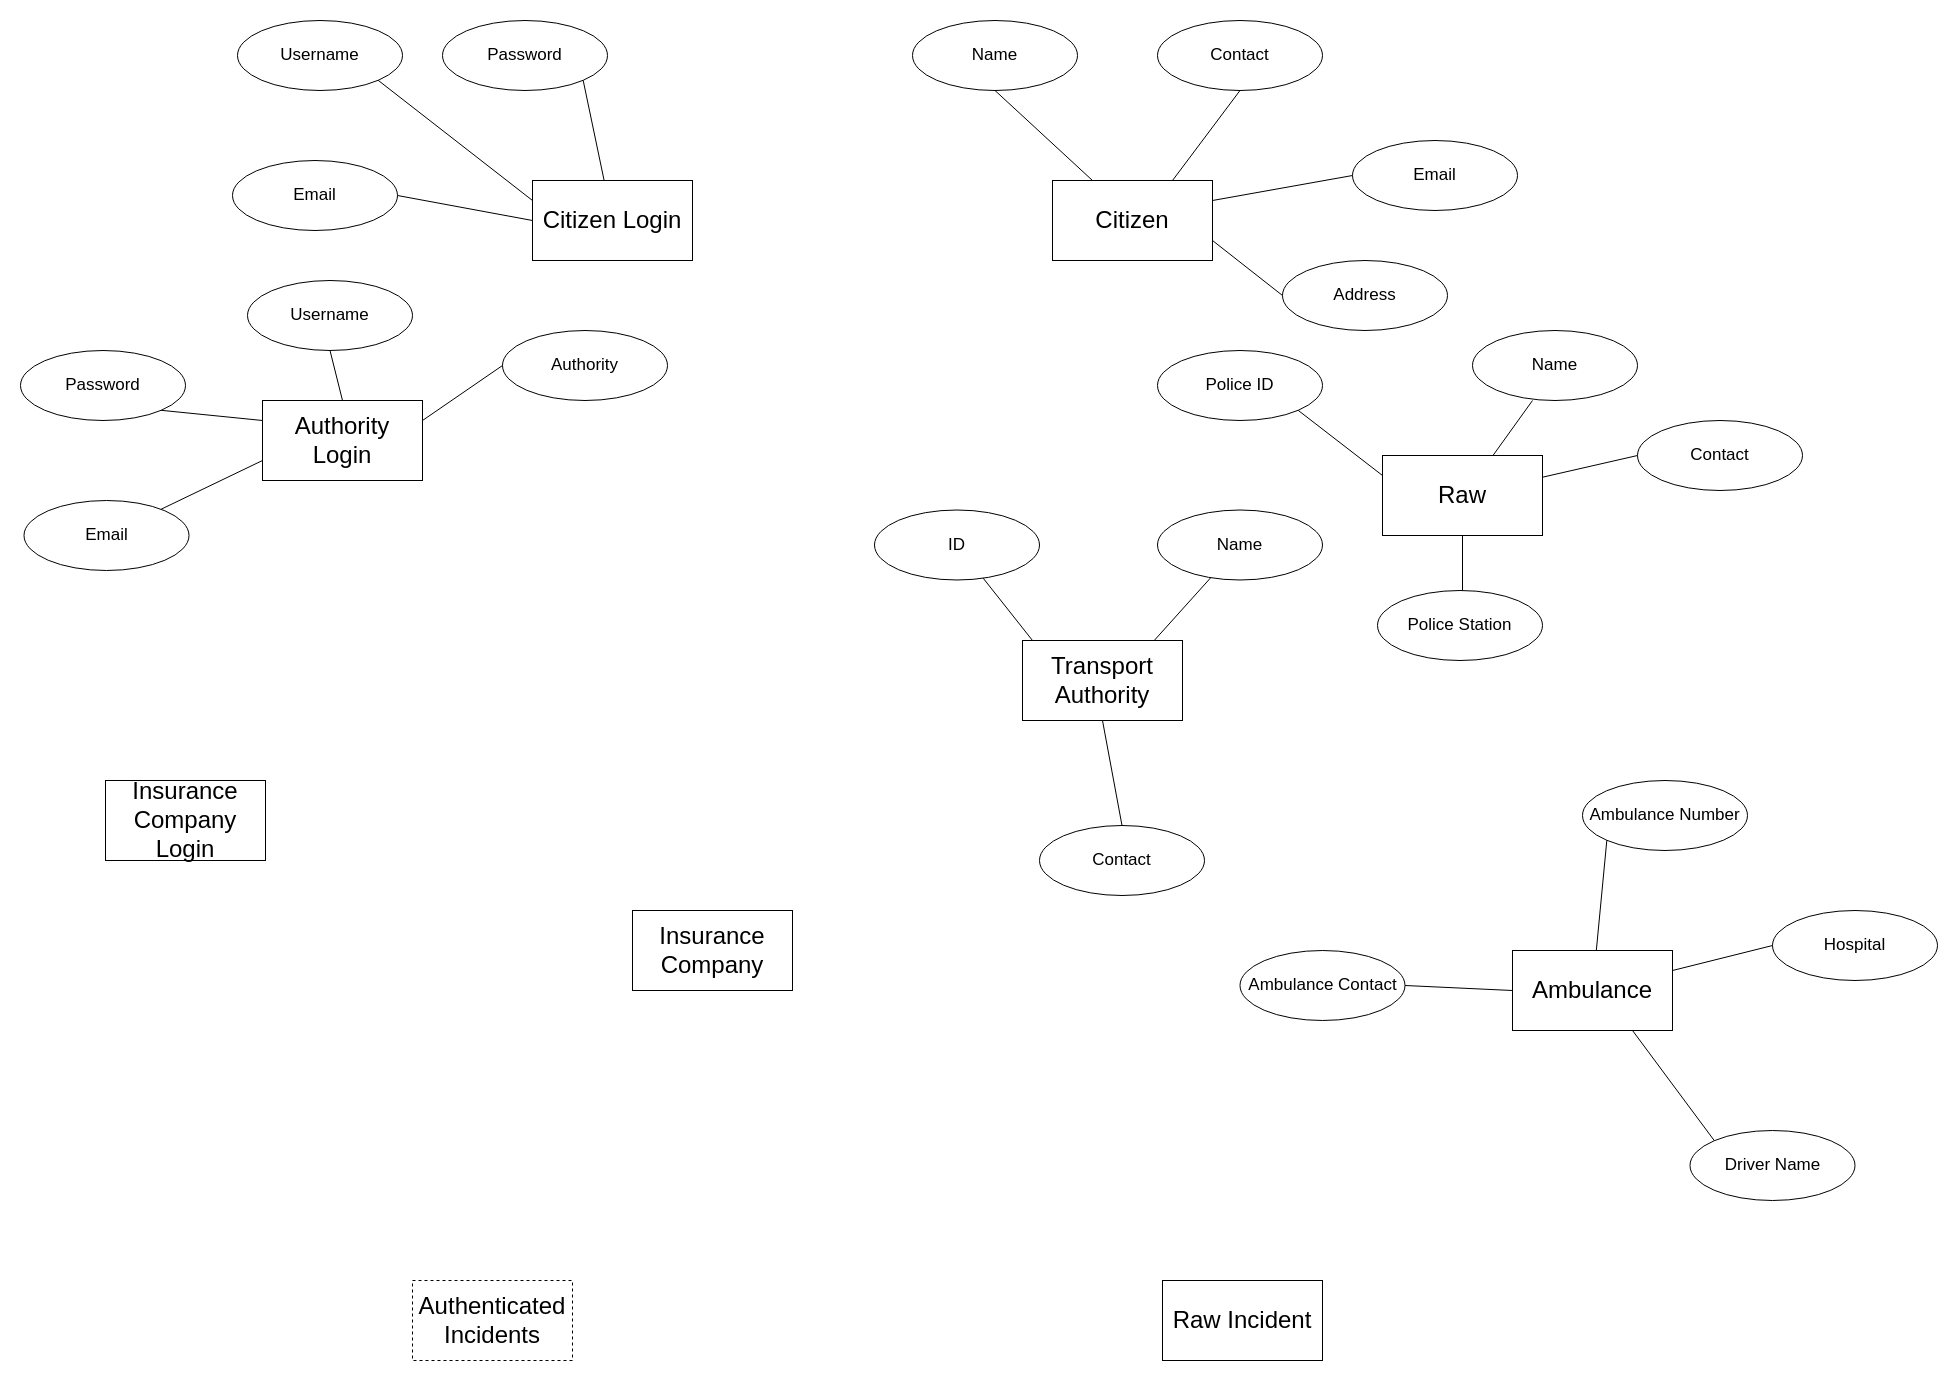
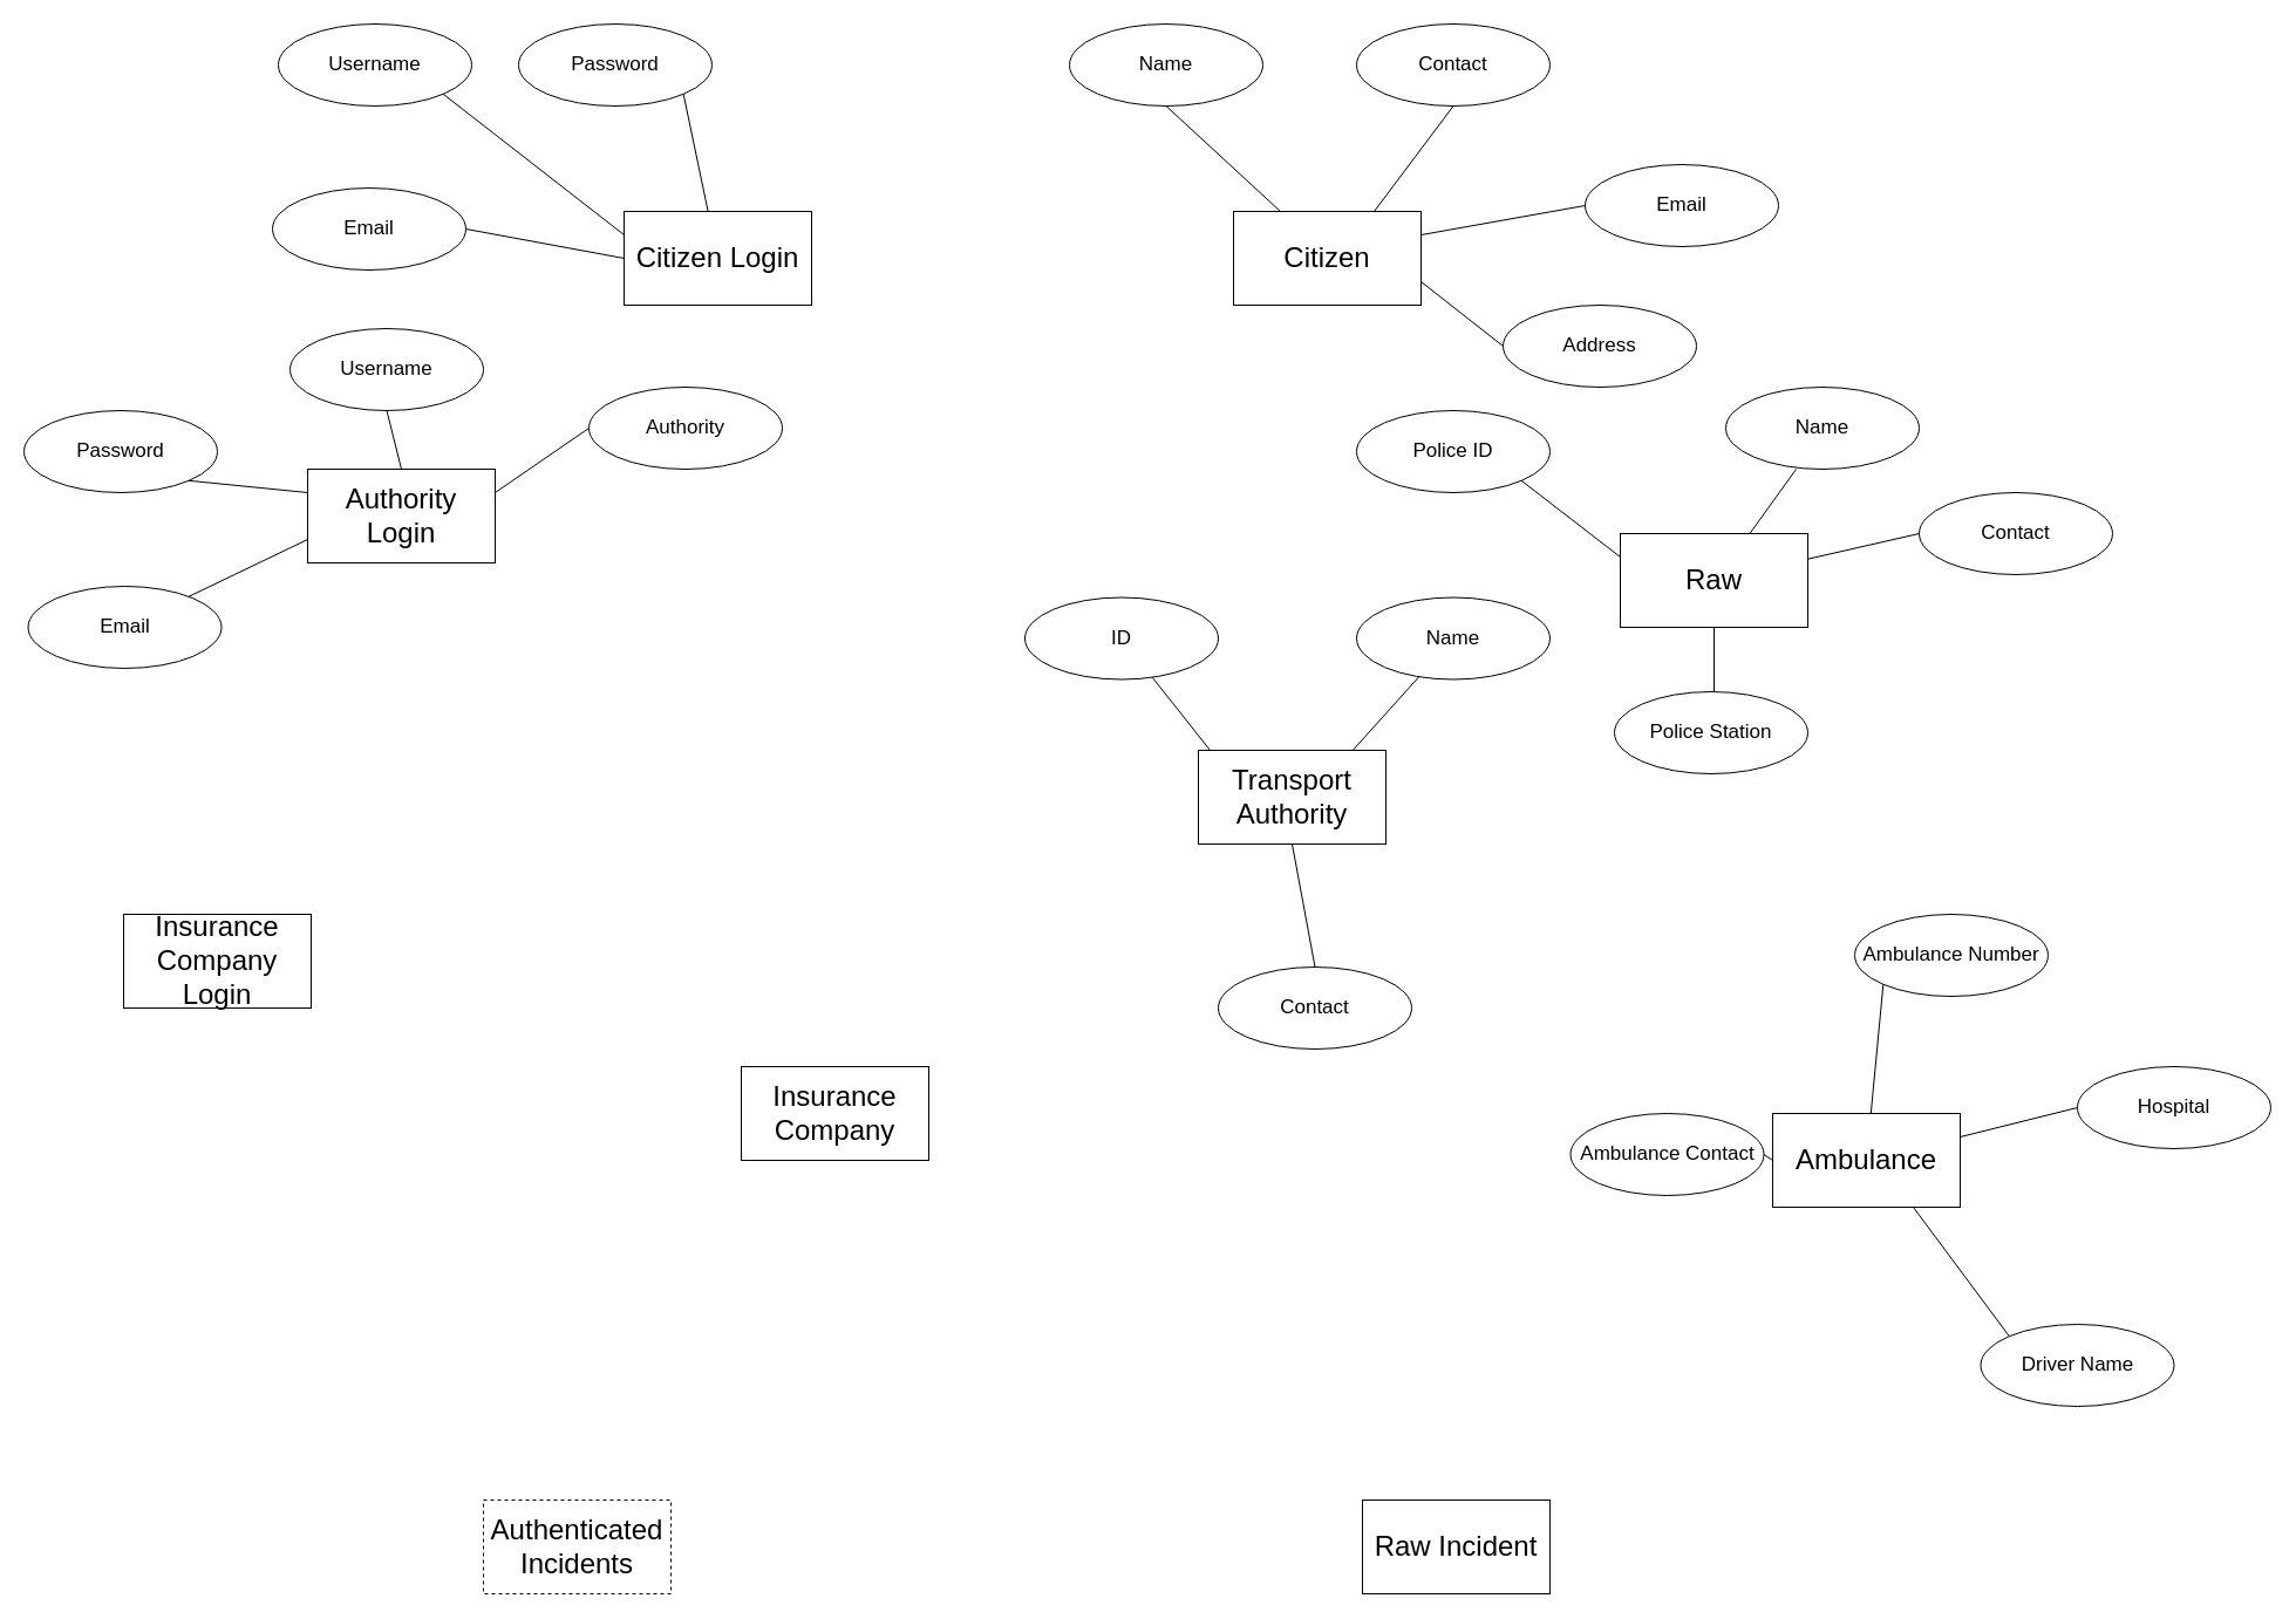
  <mxCell id="0" />
  <mxCell id="1" parent="0" />
  <mxCell id="2" value="&lt;font style=&quot;font-size: 24px&quot;&gt;Authenticated Incidents&lt;/font&gt;" style="rounded=0;whiteSpace=wrap;html=1;dashed=1;" vertex="1" parent="1"><mxGeometry x="412" y="1280" width="160" height="80" as="geometry" /></mxCell>
  <mxCell id="3" value="&lt;font style=&quot;font-size: 24px&quot;&gt;Ambulance&lt;/font&gt;" style="rounded=0;whiteSpace=wrap;html=1;" vertex="1" parent="1"><mxGeometry x="1512" y="950" width="160" height="80" as="geometry" /></mxCell>
  <mxCell id="4" value="&lt;font style=&quot;font-size: 24px&quot;&gt;Raw&lt;/font&gt;" style="rounded=0;whiteSpace=wrap;html=1;" vertex="1" parent="1"><mxGeometry x="1382" y="455" width="160" height="80" as="geometry" /></mxCell>
  <mxCell id="5" value="&lt;font style=&quot;font-size: 24px&quot;&gt;Authority Login&lt;/font&gt;" style="rounded=0;whiteSpace=wrap;html=1;" vertex="1" parent="1"><mxGeometry x="262" y="400" width="160" height="80" as="geometry" /></mxCell>
  <mxCell id="6" value="&lt;font style=&quot;font-size: 24px&quot;&gt;Citizen Login&lt;/font&gt;" style="rounded=0;whiteSpace=wrap;html=1;" vertex="1" parent="1"><mxGeometry y="180" width="160" height="80" as="geometry" x="532" /></mxCell>
  <mxCell id="7" value="&lt;font style=&quot;font-size: 24px&quot;&gt;Citizen&lt;/font&gt;" style="rounded=0;whiteSpace=wrap;html=1;" vertex="1" parent="1"><mxGeometry x="1052" y="180" width="160" height="80" as="geometry" /></mxCell>
  <mxCell id="8" value="&lt;font style=&quot;font-size: 24px&quot;&gt;Raw Incident&lt;/font&gt;" style="rounded=0;whiteSpace=wrap;html=1;" vertex="1" parent="1"><mxGeometry x="1162" y="1280" width="160" height="80" as="geometry" /></mxCell>
  <mxCell id="9" value="&lt;font style=&quot;font-size: 24px&quot;&gt;Insurance Company&lt;/font&gt;" style="rounded=0;whiteSpace=wrap;html=1;" vertex="1" parent="1"><mxGeometry x="632" y="910" width="160" height="80" as="geometry" /></mxCell>
  <mxCell id="10" value="&lt;font style=&quot;font-size: 24px&quot;&gt;Insurance Company Login&lt;/font&gt;" style="rounded=0;whiteSpace=wrap;html=1;" vertex="1" parent="1"><mxGeometry x="105" y="780" width="160" height="80" as="geometry" /></mxCell>
  <mxCell id="11" value="&lt;font style=&quot;font-size: 24px&quot;&gt;Transport Authority&lt;/font&gt;" style="rounded=0;whiteSpace=wrap;html=1;" vertex="1" parent="1"><mxGeometry x="1022" y="640" width="160" height="80" as="geometry" /></mxCell>
  <mxCell id="12" value="&lt;font style=&quot;font-size: 17px&quot;&gt;Username&lt;/font&gt;" style="ellipse;whiteSpace=wrap;html=1;" vertex="1" parent="1"><mxGeometry x="237" y="20" width="165" height="70" as="geometry" /></mxCell>
  <mxCell id="13" value="&lt;font style=&quot;font-size: 17px&quot;&gt;Name&lt;/font&gt;" style="ellipse;whiteSpace=wrap;html=1;" vertex="1" parent="1"><mxGeometry x="912" y="20" width="165" height="70" as="geometry" /></mxCell>
  <mxCell id="14" value="&lt;font style=&quot;font-size: 17px&quot;&gt;Email&lt;/font&gt;" style="ellipse;whiteSpace=wrap;html=1;" vertex="1" parent="1"><mxGeometry x="232" y="160" width="165" height="70" as="geometry" /></mxCell>
  <mxCell id="15" value="&lt;font style=&quot;font-size: 17px&quot;&gt;Password&lt;/font&gt;" style="ellipse;whiteSpace=wrap;html=1;" vertex="1" parent="1"><mxGeometry x="442" y="20" width="165" height="70" as="geometry" /></mxCell>
  <mxCell id="16" value="&lt;font style=&quot;font-size: 17px&quot;&gt;Address&lt;/font&gt;" style="ellipse;whiteSpace=wrap;html=1;" vertex="1" parent="1"><mxGeometry x="1282" y="260" width="165" height="70" as="geometry" /></mxCell>
  <mxCell id="17" value="&lt;font style=&quot;font-size: 17px&quot;&gt;Email&lt;/font&gt;" style="ellipse;whiteSpace=wrap;html=1;" vertex="1" parent="1"><mxGeometry x="1352" y="140" width="165" height="70" as="geometry" /></mxCell>
  <mxCell id="18" value="&lt;font style=&quot;font-size: 17px&quot;&gt;Contact&lt;/font&gt;" style="ellipse;whiteSpace=wrap;html=1;" vertex="1" parent="1"><mxGeometry x="1157" y="20" width="165" height="70" as="geometry" /></mxCell>
  <mxCell id="19" value="" style="endArrow=none;html=1;entryX=1;entryY=1;entryDx=0;entryDy=0;exitX=0;exitY=0.25;exitDx=0;exitDy=0;" edge="1" parent="1" source="6" target="12"><mxGeometry width="50" height="50" relative="1" as="geometry"><mxPoint x="432" y="190" as="sourcePoint" /><mxPoint x="482" y="140" as="targetPoint" /></mxGeometry></mxCell>
  <mxCell id="20" value="" style="endArrow=none;html=1;entryX=1;entryY=1;entryDx=0;entryDy=0;" edge="1" parent="1" source="6" target="15"><mxGeometry width="50" height="50" relative="1" as="geometry"><mxPoint x="592" y="160" as="sourcePoint" /><mxPoint x="642" y="110" as="targetPoint" /></mxGeometry></mxCell>
  <mxCell id="21" value="" style="endArrow=none;html=1;exitX=1;exitY=0.5;exitDx=0;exitDy=0;entryX=0;entryY=0.5;entryDx=0;entryDy=0;" edge="1" parent="1" source="14" target="6"><mxGeometry width="50" height="50" relative="1" as="geometry"><mxPoint x="422" y="250" as="sourcePoint" /><mxPoint x="472" y="200" as="targetPoint" /></mxGeometry></mxCell>
  <mxCell id="22" value="" style="endArrow=none;html=1;entryX=0.5;entryY=1;entryDx=0;entryDy=0;exitX=0.75;exitY=0;exitDx=0;exitDy=0;" edge="1" parent="1" source="7" target="18"><mxGeometry width="50" height="50" relative="1" as="geometry"><mxPoint x="1162" y="160" as="sourcePoint" /><mxPoint x="1212" y="110" as="targetPoint" /></mxGeometry></mxCell>
  <mxCell id="23" value="" style="endArrow=none;html=1;entryX=0.5;entryY=1;entryDx=0;entryDy=0;exitX=0.25;exitY=0;exitDx=0;exitDy=0;" edge="1" parent="1" source="7" target="13"><mxGeometry width="50" height="50" relative="1" as="geometry"><mxPoint x="962" y="180" as="sourcePoint" /><mxPoint x="1012" y="130" as="targetPoint" /></mxGeometry></mxCell>
  <mxCell id="24" value="" style="endArrow=none;html=1;entryX=0;entryY=0.5;entryDx=0;entryDy=0;exitX=1;exitY=0.25;exitDx=0;exitDy=0;" edge="1" parent="1" source="7" target="17"><mxGeometry width="50" height="50" relative="1" as="geometry"><mxPoint x="1262" y="220" as="sourcePoint" /><mxPoint x="1312" y="170" as="targetPoint" /></mxGeometry></mxCell>
  <mxCell id="25" value="" style="endArrow=none;html=1;entryX=0;entryY=0.5;entryDx=0;entryDy=0;exitX=1;exitY=0.75;exitDx=0;exitDy=0;" edge="1" parent="1" source="7" target="16"><mxGeometry width="50" height="50" relative="1" as="geometry"><mxPoint x="1252" y="290" as="sourcePoint" /><mxPoint x="1302" y="240" as="targetPoint" /></mxGeometry></mxCell>
  <mxCell id="26" value="&lt;font style=&quot;font-size: 17px&quot;&gt;Username&lt;/font&gt;" style="ellipse;whiteSpace=wrap;html=1;" vertex="1" parent="1"><mxGeometry x="247" y="280" width="165" height="70" as="geometry" /></mxCell>
  <mxCell id="27" value="&lt;font style=&quot;font-size: 17px&quot;&gt;Authority&lt;/font&gt;" style="ellipse;whiteSpace=wrap;html=1;" vertex="1" parent="1"><mxGeometry x="502" y="330" width="165" height="70" as="geometry" /></mxCell>
  <mxCell id="28" value="&lt;font style=&quot;font-size: 17px&quot;&gt;Password&lt;/font&gt;" style="ellipse;whiteSpace=wrap;html=1;" vertex="1" parent="1"><mxGeometry x="20" y="350" width="165" height="70" as="geometry" /></mxCell>
  <mxCell id="29" value="&lt;font style=&quot;font-size: 17px&quot;&gt;Email&lt;/font&gt;" style="ellipse;whiteSpace=wrap;html=1;" vertex="1" parent="1"><mxGeometry x="23.5" y="500" width="165" height="70" as="geometry" /></mxCell>
  <mxCell id="30" value="" style="endArrow=none;html=1;entryX=0.5;entryY=1;entryDx=0;entryDy=0;exitX=0.5;exitY=0;exitDx=0;exitDy=0;" edge="1" parent="1" source="5" target="26"><mxGeometry width="50" height="50" relative="1" as="geometry"><mxPoint x="302" y="400" as="sourcePoint" /><mxPoint x="352" y="350" as="targetPoint" /></mxGeometry></mxCell>
  <mxCell id="31" value="" style="endArrow=none;html=1;exitX=1;exitY=1;exitDx=0;exitDy=0;entryX=0;entryY=0.25;entryDx=0;entryDy=0;" edge="1" parent="1" source="28" target="5"><mxGeometry width="50" height="50" relative="1" as="geometry"><mxPoint x="182" y="460" as="sourcePoint" /><mxPoint x="232" y="410" as="targetPoint" /></mxGeometry></mxCell>
  <mxCell id="32" value="" style="endArrow=none;html=1;entryX=0;entryY=0.75;entryDx=0;entryDy=0;" edge="1" parent="1" source="29" target="5"><mxGeometry width="50" height="50" relative="1" as="geometry"><mxPoint x="202" y="520" as="sourcePoint" /><mxPoint x="252" y="470" as="targetPoint" /></mxGeometry></mxCell>
  <mxCell id="33" value="" style="endArrow=none;html=1;entryX=0;entryY=0.5;entryDx=0;entryDy=0;exitX=1;exitY=0.25;exitDx=0;exitDy=0;" edge="1" parent="1" source="5" target="27"><mxGeometry width="50" height="50" relative="1" as="geometry"><mxPoint x="422" y="410" as="sourcePoint" /><mxPoint x="472" y="360" as="targetPoint" /></mxGeometry></mxCell>
  <mxCell id="34" value="&lt;font style=&quot;font-size: 17px&quot;&gt;Name&lt;/font&gt;" style="ellipse;whiteSpace=wrap;html=1;" vertex="1" parent="1"><mxGeometry x="1472" y="330" width="165" height="70" as="geometry" /></mxCell>
  <mxCell id="35" value="&lt;font style=&quot;font-size: 17px&quot;&gt;Contact&lt;/font&gt;" style="ellipse;whiteSpace=wrap;html=1;" vertex="1" parent="1"><mxGeometry x="1637" y="420" width="165" height="70" as="geometry" /></mxCell>
  <mxCell id="36" value="&lt;font style=&quot;font-size: 17px&quot;&gt;Police Station&lt;/font&gt;" style="ellipse;whiteSpace=wrap;html=1;" vertex="1" parent="1"><mxGeometry x="1377" y="590" width="165" height="70" as="geometry" /></mxCell>
  <mxCell id="37" value="&lt;font style=&quot;font-size: 17px&quot;&gt;Police ID&lt;/font&gt;" style="ellipse;whiteSpace=wrap;html=1;" vertex="1" parent="1"><mxGeometry x="1157" y="350" width="165" height="70" as="geometry" /></mxCell>
  <mxCell id="38" value="" style="endArrow=none;html=1;entryX=1;entryY=1;entryDx=0;entryDy=0;exitX=0;exitY=0.25;exitDx=0;exitDy=0;" edge="1" parent="1" source="4" target="37"><mxGeometry width="50" height="50" relative="1" as="geometry"><mxPoint x="1292" y="470" as="sourcePoint" /><mxPoint x="1342" y="420" as="targetPoint" /></mxGeometry></mxCell>
  <mxCell id="39" value="" style="endArrow=none;html=1;exitX=0.688;exitY=0.007;exitDx=0;exitDy=0;exitPerimeter=0;" edge="1" parent="1" source="4"><mxGeometry width="50" height="50" relative="1" as="geometry"><mxPoint x="1482" y="450" as="sourcePoint" /><mxPoint x="1532" y="400" as="targetPoint" /></mxGeometry></mxCell>
  <mxCell id="40" value="" style="endArrow=none;html=1;entryX=0;entryY=0.5;entryDx=0;entryDy=0;" edge="1" parent="1" source="4" target="35"><mxGeometry width="50" height="50" relative="1" as="geometry"><mxPoint x="1542" y="545" as="sourcePoint" /><mxPoint x="1612.711" y="495" as="targetPoint" /></mxGeometry></mxCell>
  <mxCell id="41" value="" style="endArrow=none;html=1;" edge="1" parent="1" source="4"><mxGeometry width="50" height="50" relative="1" as="geometry"><mxPoint x="1462" y="585" as="sourcePoint" /><mxPoint x="1462" y="590" as="targetPoint" /></mxGeometry></mxCell>
  <mxCell id="42" value="&lt;font style=&quot;font-size: 17px&quot;&gt;Ambulance Number&lt;/font&gt;" style="ellipse;whiteSpace=wrap;html=1;" vertex="1" parent="1"><mxGeometry x="1582" y="780" width="165" height="70" as="geometry" /></mxCell>
  <mxCell id="43" value="&lt;font style=&quot;font-size: 17px&quot;&gt;Hospital&lt;/font&gt;" style="ellipse;whiteSpace=wrap;html=1;" vertex="1" parent="1"><mxGeometry x="1772" y="910" width="165" height="70" as="geometry" /></mxCell>
  <mxCell id="44" value="&lt;font style=&quot;font-size: 17px&quot;&gt;Driver Name&lt;/font&gt;" style="ellipse;whiteSpace=wrap;html=1;" vertex="1" parent="1"><mxGeometry x="1689.5" y="1130" width="165" height="70" as="geometry" /></mxCell>
- <mxCell id="45" value="&lt;span style=&quot;font-size: 17px&quot;&gt;Ambulance Contact&lt;/span&gt;" style="ellipse;whiteSpace=wrap;html=1;" vertex="1" parent="1"><mxGeometry x="1239.5" y="950" width="165" height="70" as="geometry" /></mxCell>
+ <mxCell id="45" value="&lt;span style=&quot;font-size: 17px&quot;&gt;Ambulance Contact&lt;/span&gt;" style="ellipse;whiteSpace=wrap;html=1;" vertex="1" parent="1"><mxGeometry x="1339.5" y="950" width="165" height="70" as="geometry" /></mxCell>
  <mxCell id="46" value="" style="endArrow=none;html=1;entryX=0;entryY=1;entryDx=0;entryDy=0;" edge="1" parent="1" source="3" target="42"><mxGeometry width="50" height="50" relative="1" as="geometry"><mxPoint x="1592" y="940" as="sourcePoint" /><mxPoint x="1642" y="890" as="targetPoint" /></mxGeometry></mxCell>
  <mxCell id="47" value="" style="endArrow=none;html=1;entryX=0;entryY=0.5;entryDx=0;entryDy=0;" edge="1" parent="1" source="3" target="43"><mxGeometry width="50" height="50" relative="1" as="geometry"><mxPoint x="1682" y="970" as="sourcePoint" /><mxPoint x="1732" y="920" as="targetPoint" /></mxGeometry></mxCell>
  <mxCell id="48" value="" style="endArrow=none;html=1;exitX=0;exitY=0;exitDx=0;exitDy=0;entryX=0.75;entryY=1;entryDx=0;entryDy=0;" edge="1" parent="1" source="44" target="3"><mxGeometry width="50" height="50" relative="1" as="geometry"><mxPoint x="1662" y="1100" as="sourcePoint" /><mxPoint x="1712" y="1050" as="targetPoint" /></mxGeometry></mxCell>
  <mxCell id="49" value="" style="endArrow=none;html=1;exitX=1;exitY=0.5;exitDx=0;exitDy=0;entryX=0;entryY=0.5;entryDx=0;entryDy=0;" edge="1" parent="1" source="45" target="3"><mxGeometry width="50" height="50" relative="1" as="geometry"><mxPoint x="1442" y="1020" as="sourcePoint" /><mxPoint x="1492" y="970" as="targetPoint" /></mxGeometry></mxCell>
  <mxCell id="50" value="&lt;font style=&quot;font-size: 17px&quot;&gt;Name&lt;/font&gt;" style="ellipse;whiteSpace=wrap;html=1;" vertex="1" parent="1"><mxGeometry x="1157" y="509.5" width="165" height="70" as="geometry" /></mxCell>
  <mxCell id="51" value="&lt;font style=&quot;font-size: 17px&quot;&gt;ID&lt;/font&gt;" style="ellipse;whiteSpace=wrap;html=1;" vertex="1" parent="1"><mxGeometry x="874" y="509.5" width="165" height="70" as="geometry" /></mxCell>
  <mxCell id="52" value="&lt;font style=&quot;font-size: 17px&quot;&gt;Contact&lt;/font&gt;" style="ellipse;whiteSpace=wrap;html=1;" vertex="1" parent="1"><mxGeometry x="1039" y="825" width="165" height="70" as="geometry" /></mxCell>
  <mxCell id="53" value="" style="endArrow=none;html=1;exitX=0.825;exitY=-0.004;exitDx=0;exitDy=0;exitPerimeter=0;" edge="1" parent="1" source="11" target="50"><mxGeometry width="50" height="50" relative="1" as="geometry"><mxPoint x="1152" y="630" as="sourcePoint" /><mxPoint x="1202" y="580" as="targetPoint" /></mxGeometry></mxCell>
  <mxCell id="54" value="" style="endArrow=none;html=1;" edge="1" parent="1" target="51"><mxGeometry width="50" height="50" relative="1" as="geometry"><mxPoint x="1032" y="640" as="sourcePoint" /><mxPoint x="1082" y="590" as="targetPoint" /></mxGeometry></mxCell>
  <mxCell id="55" value="" style="endArrow=none;html=1;exitX=0.5;exitY=0;exitDx=0;exitDy=0;entryX=0.5;entryY=1;entryDx=0;entryDy=0;" edge="1" parent="1" source="52" target="11"><mxGeometry width="50" height="50" relative="1" as="geometry"><mxPoint x="1092" y="770" as="sourcePoint" /><mxPoint x="1142" y="720" as="targetPoint" /></mxGeometry></mxCell>
